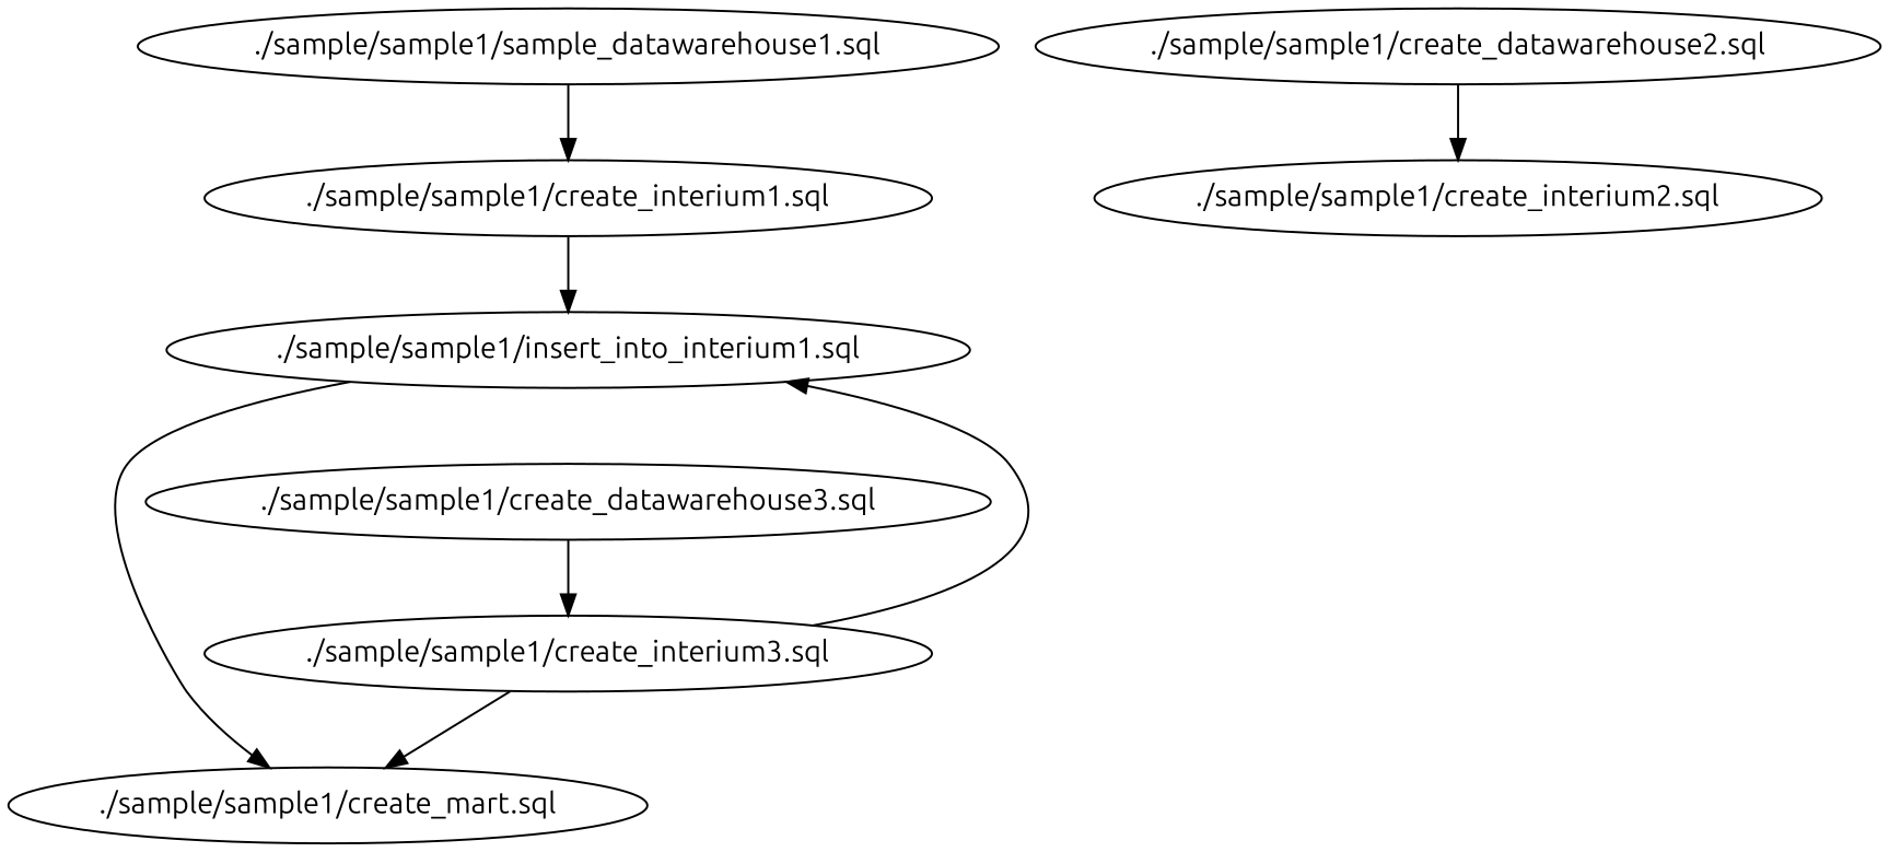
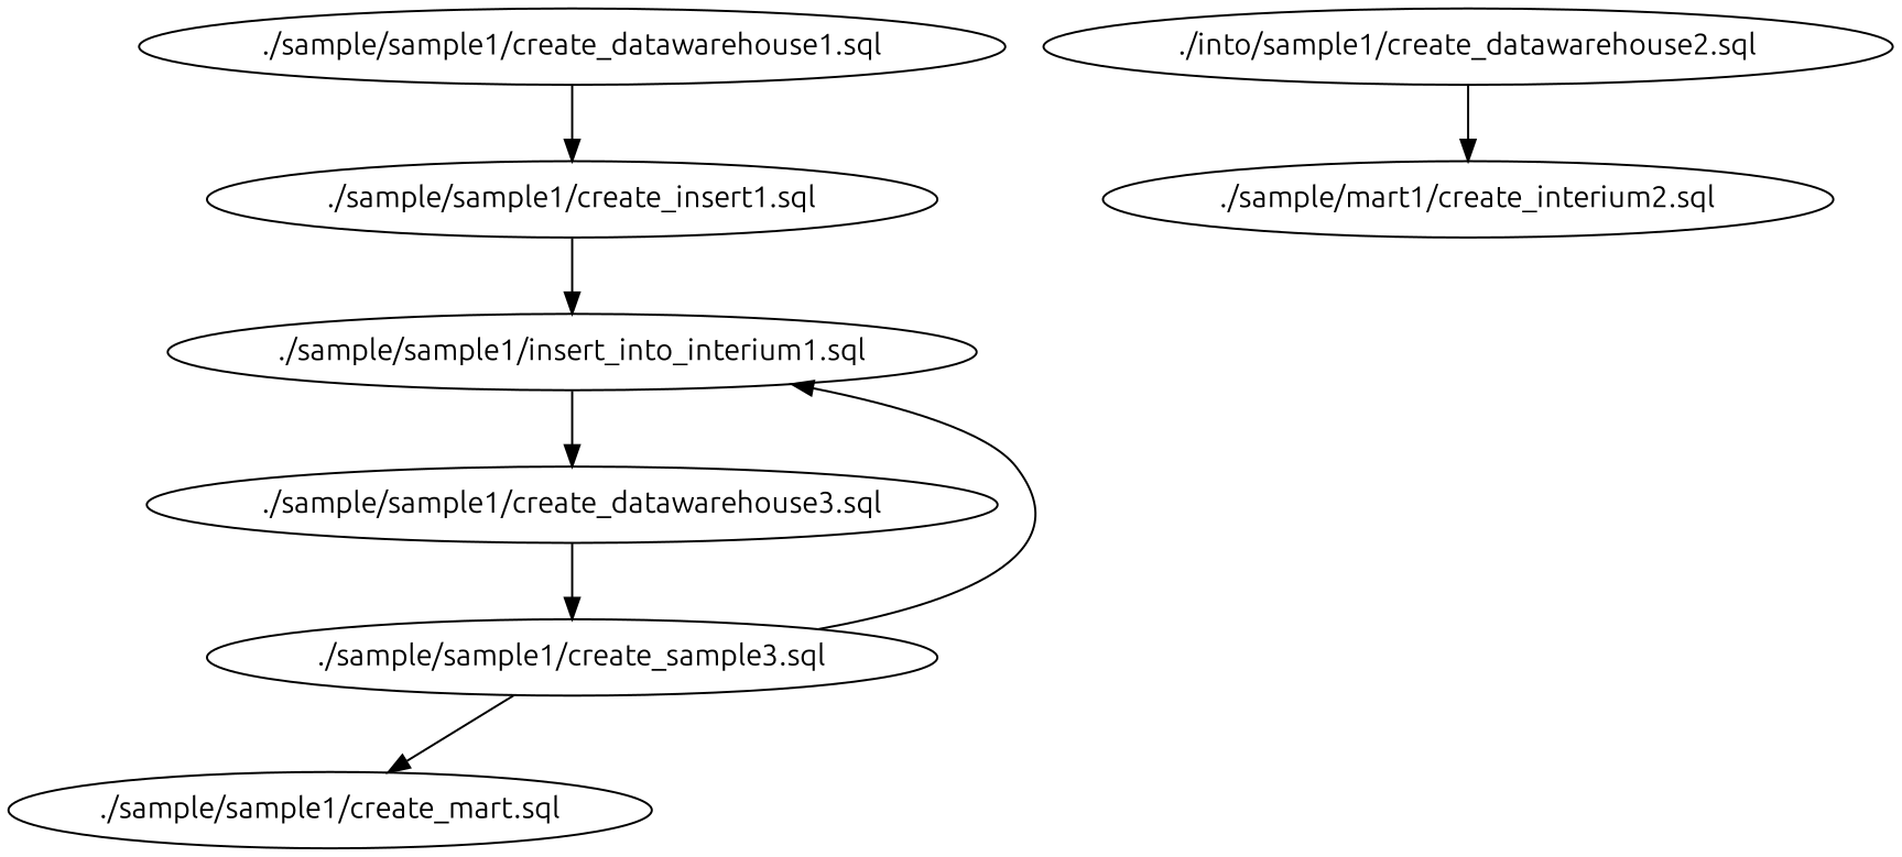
  digraph {
    fontname=Ubuntu
    node [fontname=Ubuntu]
    edge [fontname=Ubuntu]
-   n1 [label="./sample/sample1/sample_datawarehouse1.sql"]
-   n2 [label="./sample/sample1/create_interium1.sql"]
+   n1 [label="./sample/sample1/create_datawarehouse1.sql"]
+   n2 [label="./sample/sample1/create_insert1.sql"]
    n3 [label="./sample/sample1/insert_into_interium1.sql"]
-   n4 [label="./sample/sample1/create_interium3.sql"]
+   n4 [label="./sample/sample1/create_sample3.sql"]
    n5 [label="./sample/sample1/create_mart.sql"]
-   n6 [label="./sample/sample1/create_datawarehouse2.sql"]
-   n7 [label="./sample/sample1/create_interium2.sql"]
+   n6 [label="./into/sample1/create_datawarehouse2.sql"]
+   n7 [label="./sample/mart1/create_interium2.sql"]
    n8 [label="./sample/sample1/create_datawarehouse3.sql"]
    n1 -> n2
    n2 -> n3
-   n3 -> n5
+   n3 -> n8
    n4 -> n3
    n4 -> n5
    n6 -> n7
    n8 -> n4
  }
